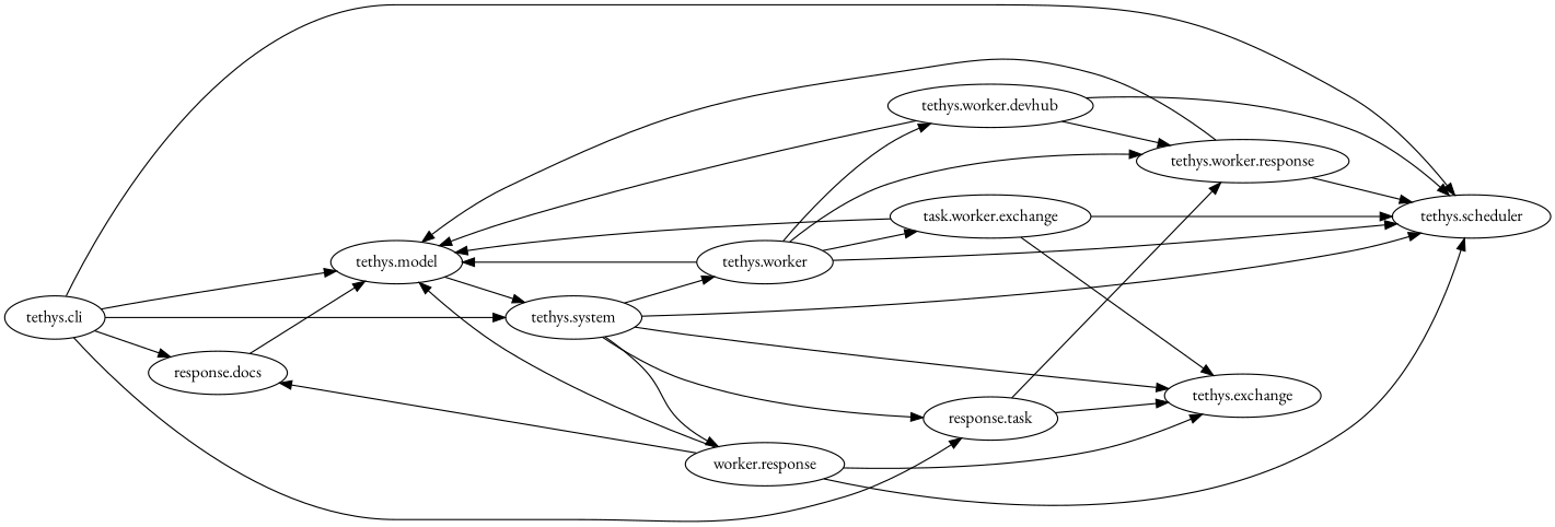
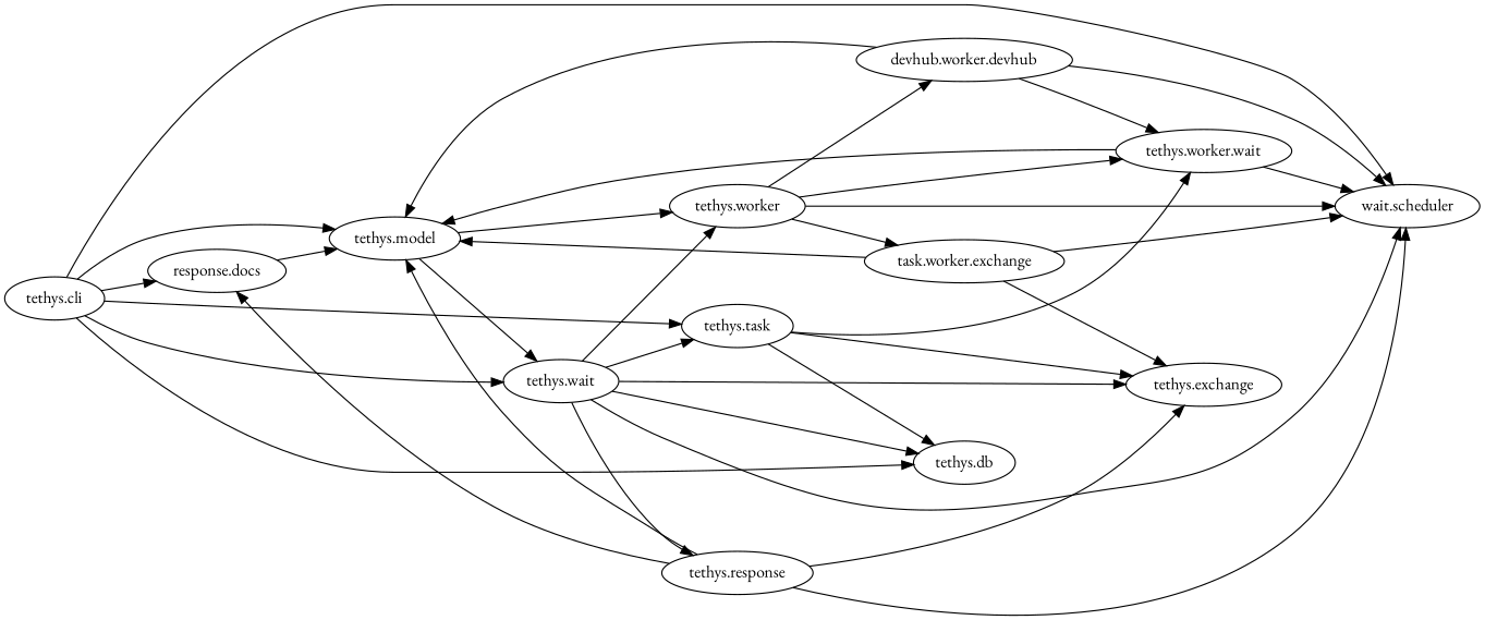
  digraph {
    fontname="EB Garamond"
    rankdir=LR
    node [fontname="EB Garamond" style=solid]
    edge [fontname="EB Garamond"]
    n1 [label="response.docs"]
    n2 [label="tethys.model"]
-   n3 [label="tethys.system"]
-   n4 [label="worker.response"]
-   n5 [label="response.task"]
+   n3 [label="tethys.wait"]
+   n4 [label="tethys.response"]
+   n5 [label="tethys.task"]
    n6 [label="tethys.exchange"]
-   n8 [label="tethys.scheduler"]
+   n7 [label="tethys.db"]
+   n8 [label="wait.scheduler"]
    n9 [label="tethys.worker"]
-   n10 [label="tethys.worker.response"]
+   n10 [label="tethys.worker.wait"]
    n11 [label="task.worker.exchange"]
-   n12 [label="tethys.worker.devhub"]
+   n12 [label="devhub.worker.devhub"]
    n13 [label="tethys.cli"]
    n1 -> n2
    n2 -> n3
    n3 -> n4
    n3 -> n5
    n3 -> n6
+   n3 -> n7
    n3 -> n8
    n3 -> n9
    n4 -> n1
    n4 -> n2
    n4 -> n6
    n4 -> n8
    n5 -> n6
+   n5 -> n7
    n5 -> n10
-   n9 -> n2
+   n2 -> n9
    n9 -> n8
    n9 -> n10
    n9 -> n11
    n9 -> n12
    n10 -> n2
    n10 -> n8
    n11 -> n2
    n11 -> n6
    n11 -> n8
    n12 -> n2
    n12 -> n8
    n12 -> n10
    n13 -> n1
    n13 -> n2
    n13 -> n3
    n13 -> n5
+   n13 -> n7
    n13 -> n8
  }
